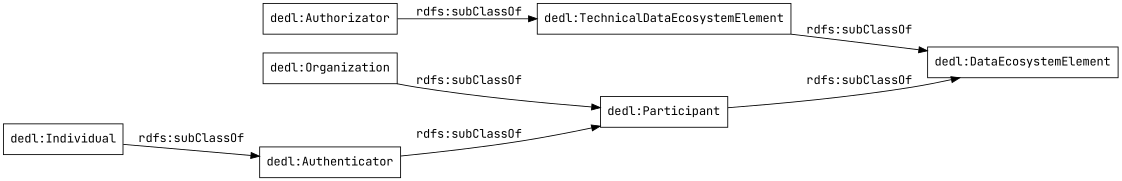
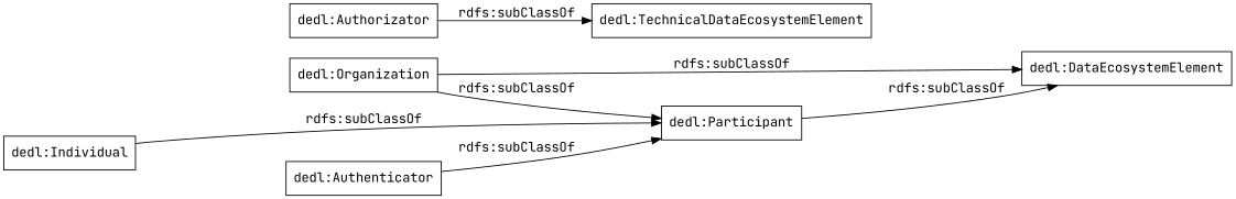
  digraph {
    fontname="JetBrains Mono"
    rankdir=LR
    node [color=black fontname="JetBrains Mono" shape=rectangle]
    edge [fontname="JetBrains Mono"]
    "dedl:Participant"
    "dedl:DataEcosystemElement"
    "dedl:Authorizator"
    "dedl:TechnicalDataEcosystemElement"
    "dedl:Authenticator"
    "dedl:Organization"
    "dedl:Individual"
    "dedl:Participant" -> "dedl:DataEcosystemElement" [label="rdfs:subClassOf"]
    "dedl:Authorizator" -> "dedl:TechnicalDataEcosystemElement" [label="rdfs:subClassOf"]
-   "dedl:TechnicalDataEcosystemElement" -> "dedl:DataEcosystemElement" [label="rdfs:subClassOf"]
+   "dedl:Organization" -> "dedl:DataEcosystemElement" [label="rdfs:subClassOf"]
    "dedl:Authenticator" -> "dedl:Participant" [label="rdfs:subClassOf"]
    "dedl:Organization" -> "dedl:Participant" [label="rdfs:subClassOf"]
-   "dedl:Individual" -> "dedl:Authenticator" [label="rdfs:subClassOf"]
+   "dedl:Individual" -> "dedl:Participant" [label="rdfs:subClassOf"]
  }
